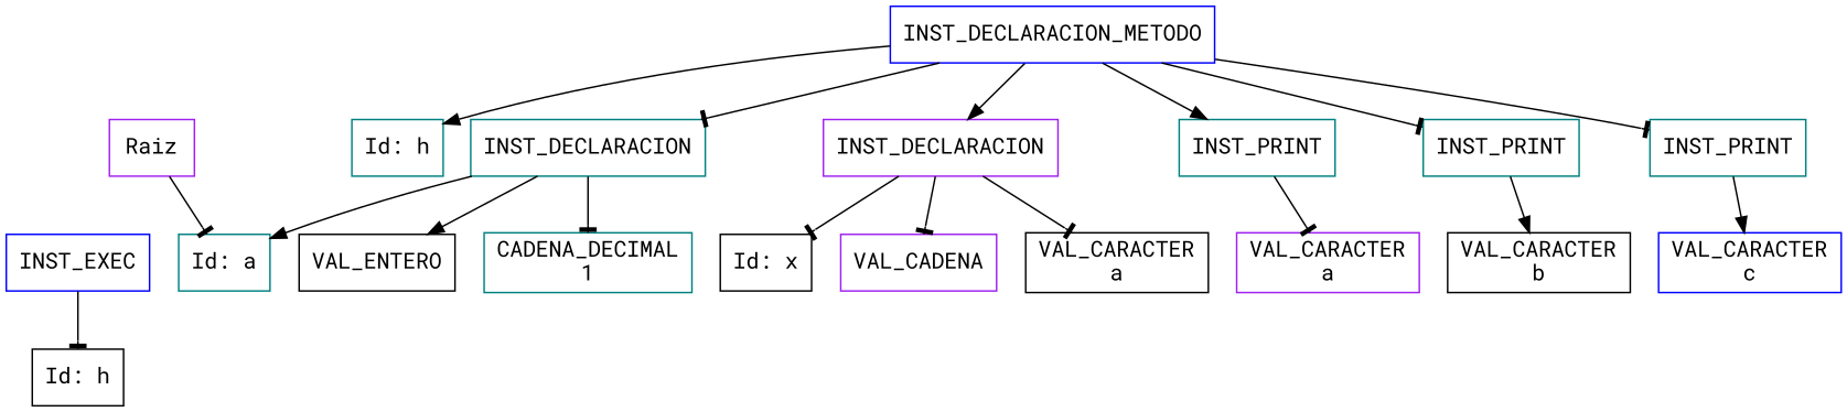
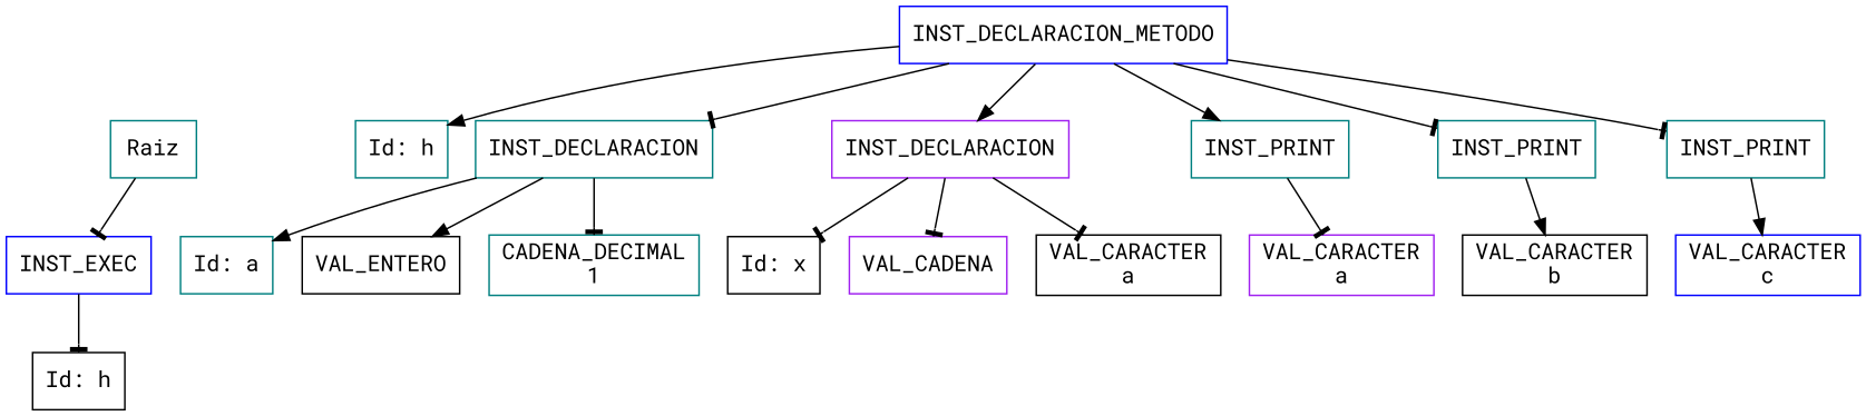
  digraph {
    fontname="Roboto Mono"
    node [color=teal fontname="Roboto Mono" shape=box]
    edge [arrowhead=tee fontname="Roboto Mono"]
-   n1 [color=purple label=Raiz]
+   n1 [label=Raiz]
    n2 [color=blue label=INST_EXEC]
    n3 [color=blue label=INST_DECLARACION_METODO]
    n4 [label="Id: h"]
    n5 [label=INST_DECLARACION]
    n6 [color=purple label=INST_DECLARACION]
    n7 [label=INST_PRINT]
    n8 [label=INST_PRINT]
    n9 [label=INST_PRINT]
    n10 [color=black label="Id: h"]
    n11 [label="Id: a"]
    n12 [color=black label=VAL_ENTERO]
    n13 [label="CADENA_DECIMAL\n1"]
    n14 [color=black label="Id: x"]
    n15 [color=purple label=VAL_CADENA]
    n16 [color=black label="VAL_CARACTER\na"]
    n17 [color=purple label="VAL_CARACTER\na"]
    n18 [color=black label="VAL_CARACTER\nb"]
    n19 [color=blue label="VAL_CARACTER\nc"]
-   n1 -> n11
+   n1 -> n2
    n2 -> n10
    n3 -> n4 [arrowhead=normal]
    n3 -> n5
    n3 -> n6 [arrowhead=normal]
    n3 -> n7 [arrowhead=normal]
    n3 -> n8
    n3 -> n9
    n5 -> n11 [arrowhead=normal]
    n5 -> n12 [arrowhead=normal]
    n5 -> n13
    n6 -> n14
    n6 -> n15
    n6 -> n16
    n7 -> n17
    n8 -> n18 [arrowhead=normal]
    n9 -> n19 [arrowhead=normal]
  }
